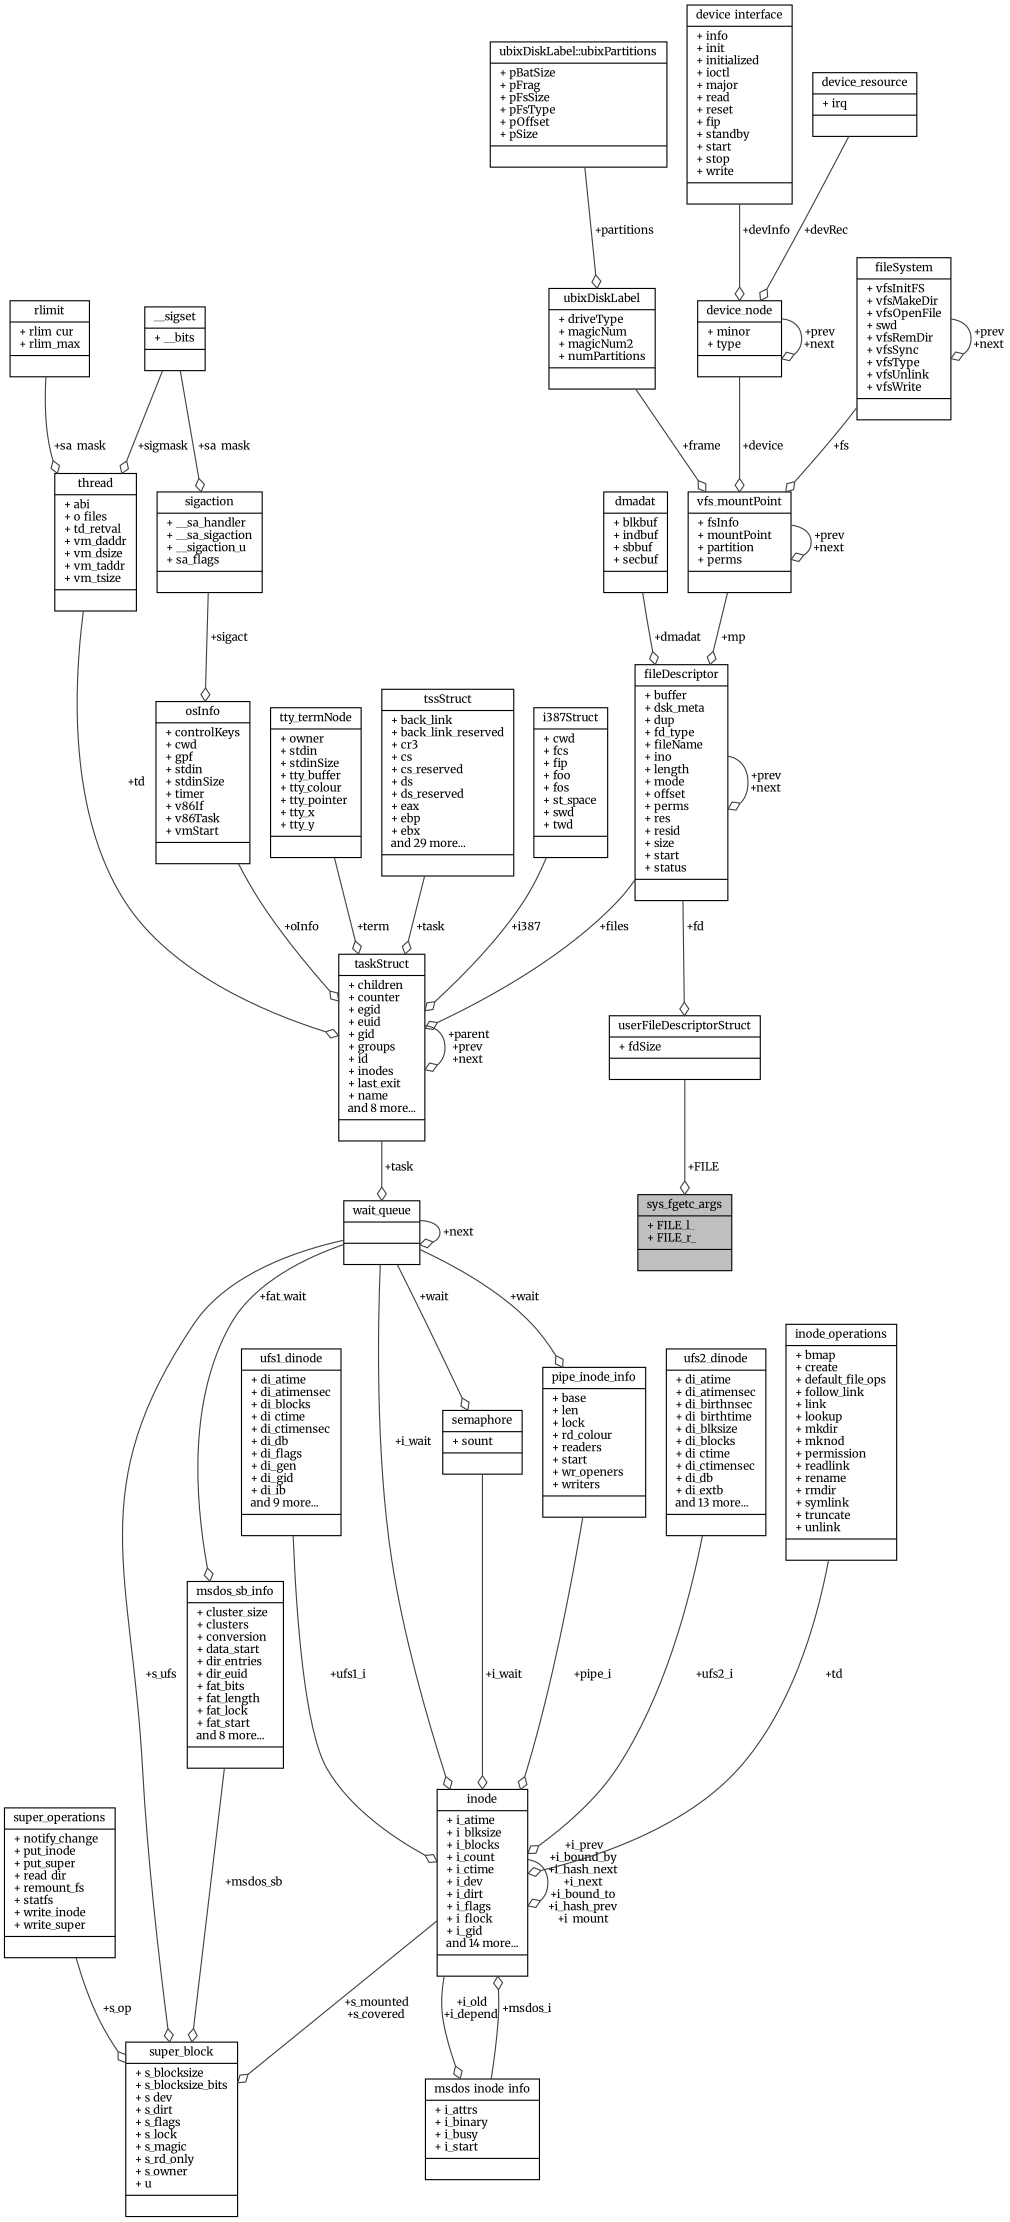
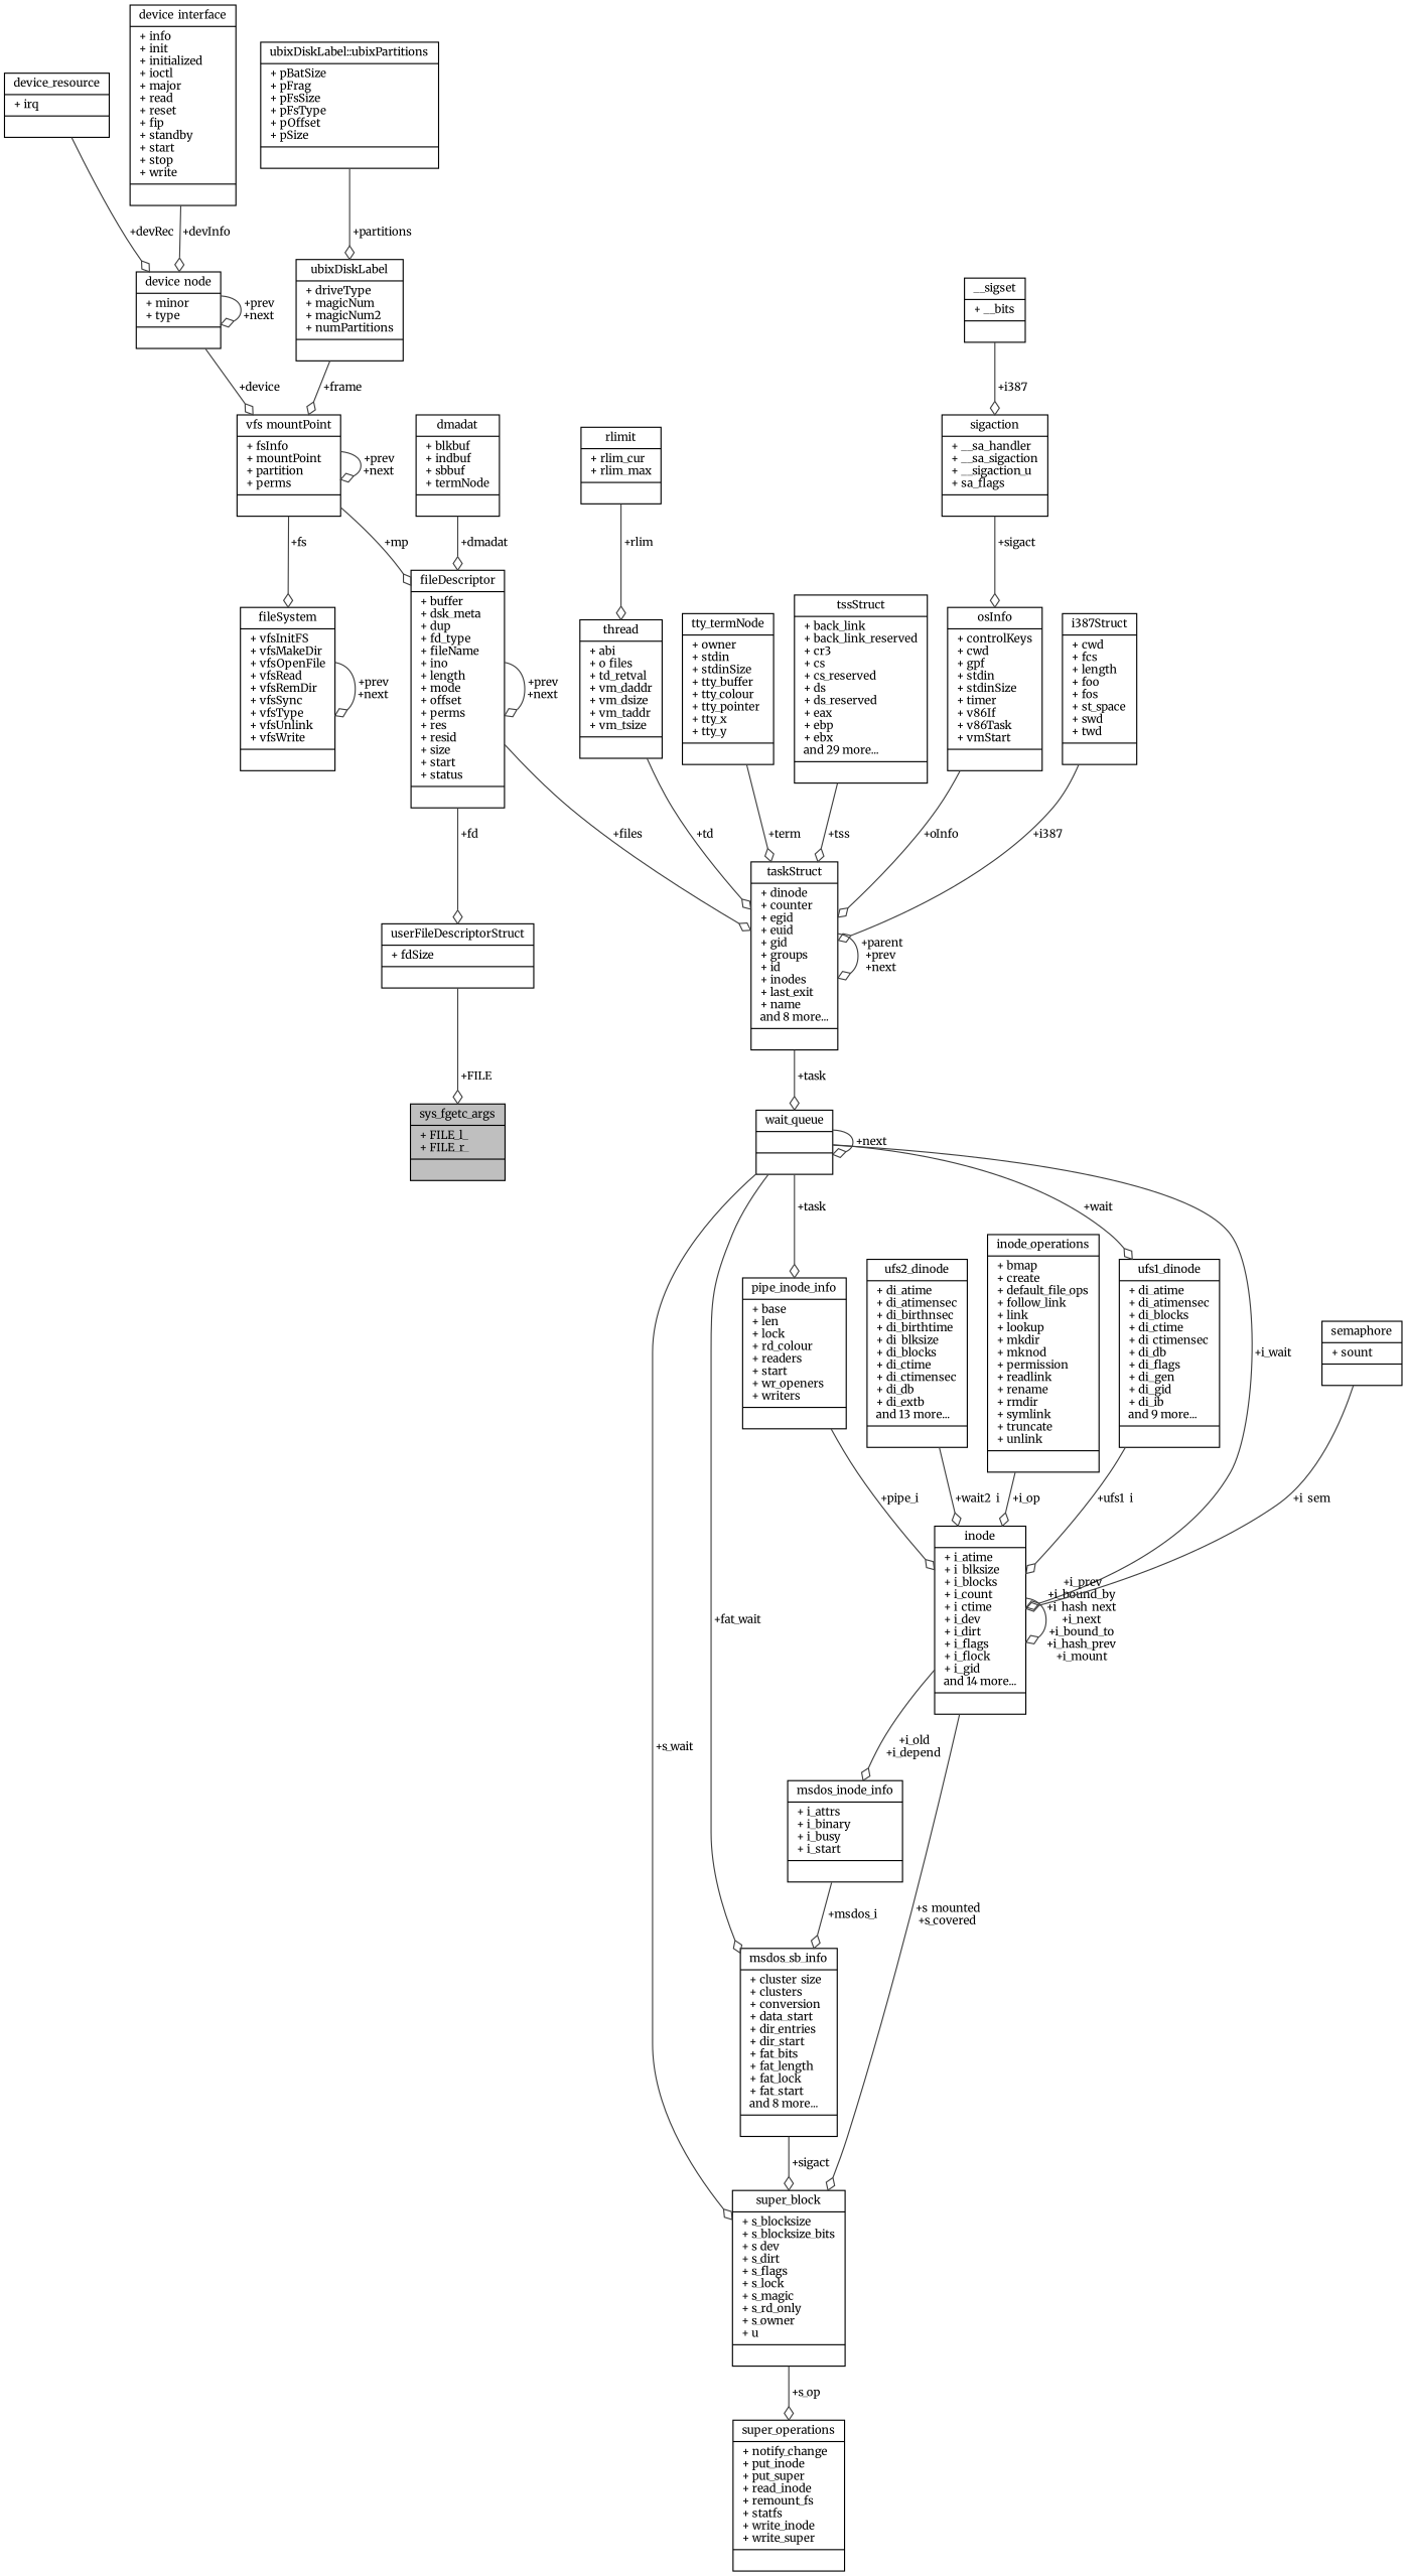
  digraph {
    fontname=Merriweather
    node [color=black fillcolor=white fontname=Merriweather fontsize=10 shape=record style=filled]
    edge [arrowhead=odiamond color=grey25 fontname=Merriweather fontsize=10 labelfontname=Helvetica labelfontsize=10 style=solid]
    n1 [fillcolor=grey75 fontcolor=black height=0.2 label="{sys_fgetc_args\n|+ FILE_l_\l+ FILE_r_\l|}" width=0.4]
    n2 [height=0.2 label="{userFileDescriptorStruct\n|+ fdSize\l|}" width=0.4]
    n3 [height=0.2 label="{fileDescriptor\n|+ buffer\l+ dsk_meta\l+ dup\l+ fd_type\l+ fileName\l+ ino\l+ length\l+ mode\l+ offset\l+ perms\l+ res\l+ resid\l+ size\l+ start\l+ status\l|}" width=0.4]
-   n4 [height=0.2 label="{taskStruct\n|+ children\l+ counter\l+ egid\l+ euid\l+ gid\l+ groups\l+ id\l+ inodes\l+ last_exit\l+ name\land 8 more...\l|}" width=0.4]
+   n4 [height=0.2 label="{taskStruct\n|+ dinode\l+ counter\l+ egid\l+ euid\l+ gid\l+ groups\l+ id\l+ inodes\l+ last_exit\l+ name\land 8 more...\l|}" width=0.4]
    n5 [height=0.2 label="{wait_queue\n||}" width=0.4]
    n6 [height=0.2 label="{inode\n|+ i_atime\l+ i_blksize\l+ i_blocks\l+ i_count\l+ i_ctime\l+ i_dev\l+ i_dirt\l+ i_flags\l+ i_flock\l+ i_gid\land 14 more...\l|}" width=0.4]
    n7 [height=0.2 label="{msdos_inode_info\n|+ i_attrs\l+ i_binary\l+ i_busy\l+ i_start\l|}" width=0.4]
    n8 [height=0.2 label="{super_block\n|+ s_blocksize\l+ s_blocksize_bits\l+ s_dev\l+ s_dirt\l+ s_flags\l+ s_lock\l+ s_magic\l+ s_rd_only\l+ s_owner\l+ u\l|}" width=0.4]
-   n9 [height=0.2 label="{msdos_sb_info\n|+ cluster_size\l+ clusters\l+ conversion\l+ data_start\l+ dir_entries\l+ dir_euid\l+ fat_bits\l+ fat_length\l+ fat_lock\l+ fat_start\land 8 more...\l|}" width=0.4]
+   n9 [height=0.2 label="{msdos_sb_info\n|+ cluster_size\l+ clusters\l+ conversion\l+ data_start\l+ dir_entries\l+ dir_start\l+ fat_bits\l+ fat_length\l+ fat_lock\l+ fat_start\land 8 more...\l|}" width=0.4]
    n10 [height=0.2 label="{semaphore\n|+ sount\l|}" width=0.4]
    n11 [height=0.2 label="{pipe_inode_info\n|+ base\l+ len\l+ lock\l+ rd_colour\l+ readers\l+ start\l+ wr_openers\l+ writers\l|}" width=0.4]
-   n12 [height=0.2 label="{i387Struct\n|+ cwd\l+ fcs\l+ fip\l+ foo\l+ fos\l+ st_space\l+ swd\l+ twd\l|}" width=0.4]
+   n12 [height=0.2 label="{i387Struct\n|+ cwd\l+ fcs\l+ length\l+ foo\l+ fos\l+ st_space\l+ swd\l+ twd\l|}" width=0.4]
    n13 [height=0.2 label="{thread\n|+ abi\l+ o_files\l+ td_retval\l+ vm_daddr\l+ vm_dsize\l+ vm_taddr\l+ vm_tsize\l|}" width=0.4]
    n14 [height=0.2 label="{__sigset\n|+ __bits\l|}" width=0.4]
    n15 [height=0.2 label="{sigaction\n|+ __sa_handler\l+ __sa_sigaction\l+ __sigaction_u\l+ sa_flags\l|}" width=0.4]
    n16 [height=0.2 label="{osInfo\n|+ controlKeys\l+ cwd\l+ gpf\l+ stdin\l+ stdinSize\l+ timer\l+ v86If\l+ v86Task\l+ vmStart\l|}" width=0.4]
    n17 [height=0.2 label="{rlimit\n|+ rlim_cur\l+ rlim_max\l|}" width=0.4]
    n18 [height=0.2 label="{tty_termNode\n|+ owner\l+ stdin\l+ stdinSize\l+ tty_buffer\l+ tty_colour\l+ tty_pointer\l+ tty_x\l+ tty_y\l|}" width=0.4]
    n19 [height=0.2 label="{tssStruct\n|+ back_link\l+ back_link_reserved\l+ cr3\l+ cs\l+ cs_reserved\l+ ds\l+ ds_reserved\l+ eax\l+ ebp\l+ ebx\land 29 more...\l|}" width=0.4]
-   n20 [height=0.2 label="{super_operations\n|+ notify_change\l+ put_inode\l+ put_super\l+ read_dir\l+ remount_fs\l+ statfs\l+ write_inode\l+ write_super\l|}" width=0.4]
+   n20 [height=0.2 label="{super_operations\n|+ notify_change\l+ put_inode\l+ put_super\l+ read_inode\l+ remount_fs\l+ statfs\l+ write_inode\l+ write_super\l|}" width=0.4]
    n21 [height=0.2 label="{ufs2_dinode\n|+ di_atime\l+ di_atimensec\l+ di_birthnsec\l+ di_birthtime\l+ di_blksize\l+ di_blocks\l+ di_ctime\l+ di_ctimensec\l+ di_db\l+ di_extb\land 13 more...\l|}" width=0.4]
    n22 [height=0.2 label="{inode_operations\n|+ bmap\l+ create\l+ default_file_ops\l+ follow_link\l+ link\l+ lookup\l+ mkdir\l+ mknod\l+ permission\l+ readlink\l+ rename\l+ rmdir\l+ symlink\l+ truncate\l+ unlink\l|}" width=0.4]
    n23 [height=0.2 label="{ufs1_dinode\n|+ di_atime\l+ di_atimensec\l+ di_blocks\l+ di_ctime\l+ di_ctimensec\l+ di_db\l+ di_flags\l+ di_gen\l+ di_gid\l+ di_ib\land 9 more...\l|}" width=0.4]
-   n24 [height=0.2 label="{dmadat\n|+ blkbuf\l+ indbuf\l+ sbbuf\l+ secbuf\l|}" width=0.4]
+   n24 [height=0.2 label="{dmadat\n|+ blkbuf\l+ indbuf\l+ sbbuf\l+ termNode\l|}" width=0.4]
    n25 [height=0.2 label="{vfs_mountPoint\n|+ fsInfo\l+ mountPoint\l+ partition\l+ perms\l|}" width=0.4]
    n26 [height=0.2 label="{ubixDiskLabel\n|+ driveType\l+ magicNum\l+ magicNum2\l+ numPartitions\l|}" width=0.4]
    n27 [height=0.2 label="{ubixDiskLabel::ubixPartitions\n|+ pBatSize\l+ pFrag\l+ pFsSize\l+ pFsType\l+ pOffset\l+ pSize\l|}" width=0.4]
    n28 [height=0.2 label="{device_node\n|+ minor\l+ type\l|}" width=0.4]
    n29 [height=0.2 label="{device_resource\n|+ irq\l|}" width=0.4]
    n30 [height=0.2 label="{device_interface\n|+ info\l+ init\l+ initialized\l+ ioctl\l+ major\l+ read\l+ reset\l+ fip\l+ standby\l+ start\l+ stop\l+ write\l|}" width=0.4]
-   n31 [height=0.2 label="{fileSystem\n|+ vfsInitFS\l+ vfsMakeDir\l+ vfsOpenFile\l+ swd\l+ vfsRemDir\l+ vfsSync\l+ vfsType\l+ vfsUnlink\l+ vfsWrite\l|}" width=0.4]
+   n31 [height=0.2 label="{fileSystem\n|+ vfsInitFS\l+ vfsMakeDir\l+ vfsOpenFile\l+ vfsRead\l+ vfsRemDir\l+ vfsSync\l+ vfsType\l+ vfsUnlink\l+ vfsWrite\l|}" width=0.4]
    n2 -> n1 [label=" +FILE"]
    n3 -> n2 [label=" +fd"]
    n3 -> n3 [label=" +prev\n+next"]
    n3 -> n4 [label=" +files"]
    n4 -> n4 [label=" +parent\n+prev\n+next"]
    n4 -> n5 [label=" +task"]
    n5 -> n5 [label=" +next"]
    n5 -> n6 [label=" +i_wait"]
-   n5 -> n8 [label=" +s_ufs"]
+   n5 -> n8 [label=" +s_wait"]
    n5 -> n9 [label=" +fat_wait"]
-   n5 -> n10 [label=" +wait"]
-   n5 -> n11 [label=" +wait"]
+   n5 -> n23 [label=" +wait"]
+   n5 -> n11 [label=" +task"]
    n6 -> n6 [label=" +i_prev\n+i_bound_by\n+i_hash_next\n+i_next\n+i_bound_to\n+i_hash_prev\n+i_mount"]
    n6 -> n7 [label=" +i_old\n+i_depend"]
    n6 -> n8 [label=" +s_mounted\n+s_covered"]
-   n7 -> n6 [label=" +msdos_i"]
-   n9 -> n8 [label=" +msdos_sb"]
-   n10 -> n6 [label=" +i_wait"]
+   n7 -> n9 [label=" +msdos_i"]
+   n9 -> n8 [label=" +sigact"]
+   n10 -> n6 [label=" +i_sem"]
    n11 -> n6 [label=" +pipe_i"]
    n12 -> n4 [label=" +i387"]
    n13 -> n4 [label=" +td"]
-   n14 -> n13 [label=" +sigmask"]
-   n14 -> n15 [label=" +sa_mask"]
+   n14 -> n15 [label=" +i387"]
    n15 -> n16 [label=" +sigact"]
    n16 -> n4 [label=" +oInfo"]
-   n17 -> n13 [label=" +sa_mask"]
+   n17 -> n13 [label=" +rlim"]
    n18 -> n4 [label=" +term"]
-   n19 -> n4 [label=" +task"]
-   n20 -> n8 [label=" +s_op"]
-   n21 -> n6 [label=" +ufs2_i"]
-   n22 -> n6 [label=" +td"]
+   n19 -> n4 [label=" +tss"]
+   n8 -> n20 [label=" +s_op"]
+   n21 -> n6 [label=" +wait2_i"]
+   n22 -> n6 [label=" +i_op"]
    n23 -> n6 [label=" +ufs1_i"]
    n24 -> n3 [label=" +dmadat"]
    n25 -> n3 [label=" +mp"]
    n25 -> n25 [label=" +prev\n+next"]
    n26 -> n25 [label=" +frame"]
    n27 -> n26 [label=" +partitions"]
    n28 -> n25 [label=" +device"]
    n28 -> n28 [label=" +prev\n+next"]
    n29 -> n28 [label=" +devRec"]
    n30 -> n28 [label=" +devInfo"]
-   n31 -> n25 [label=" +fs"]
+   n25 -> n31 [label=" +fs"]
    n31 -> n31 [label=" +prev\n+next"]
  }
